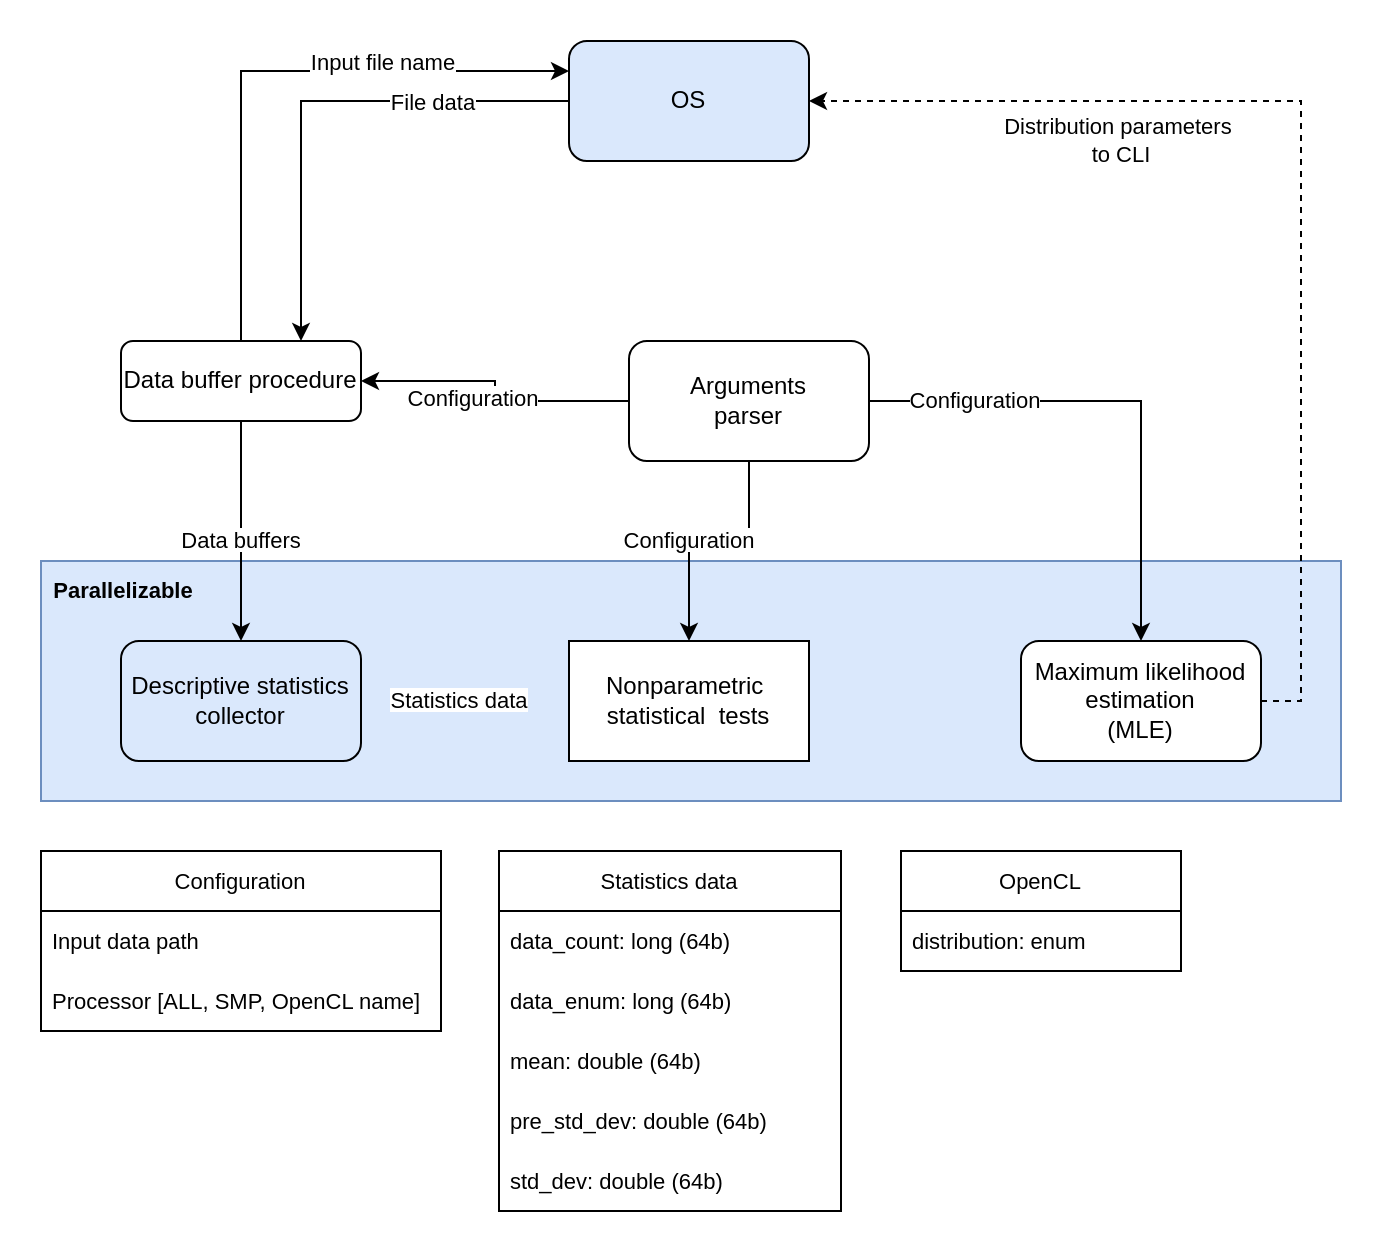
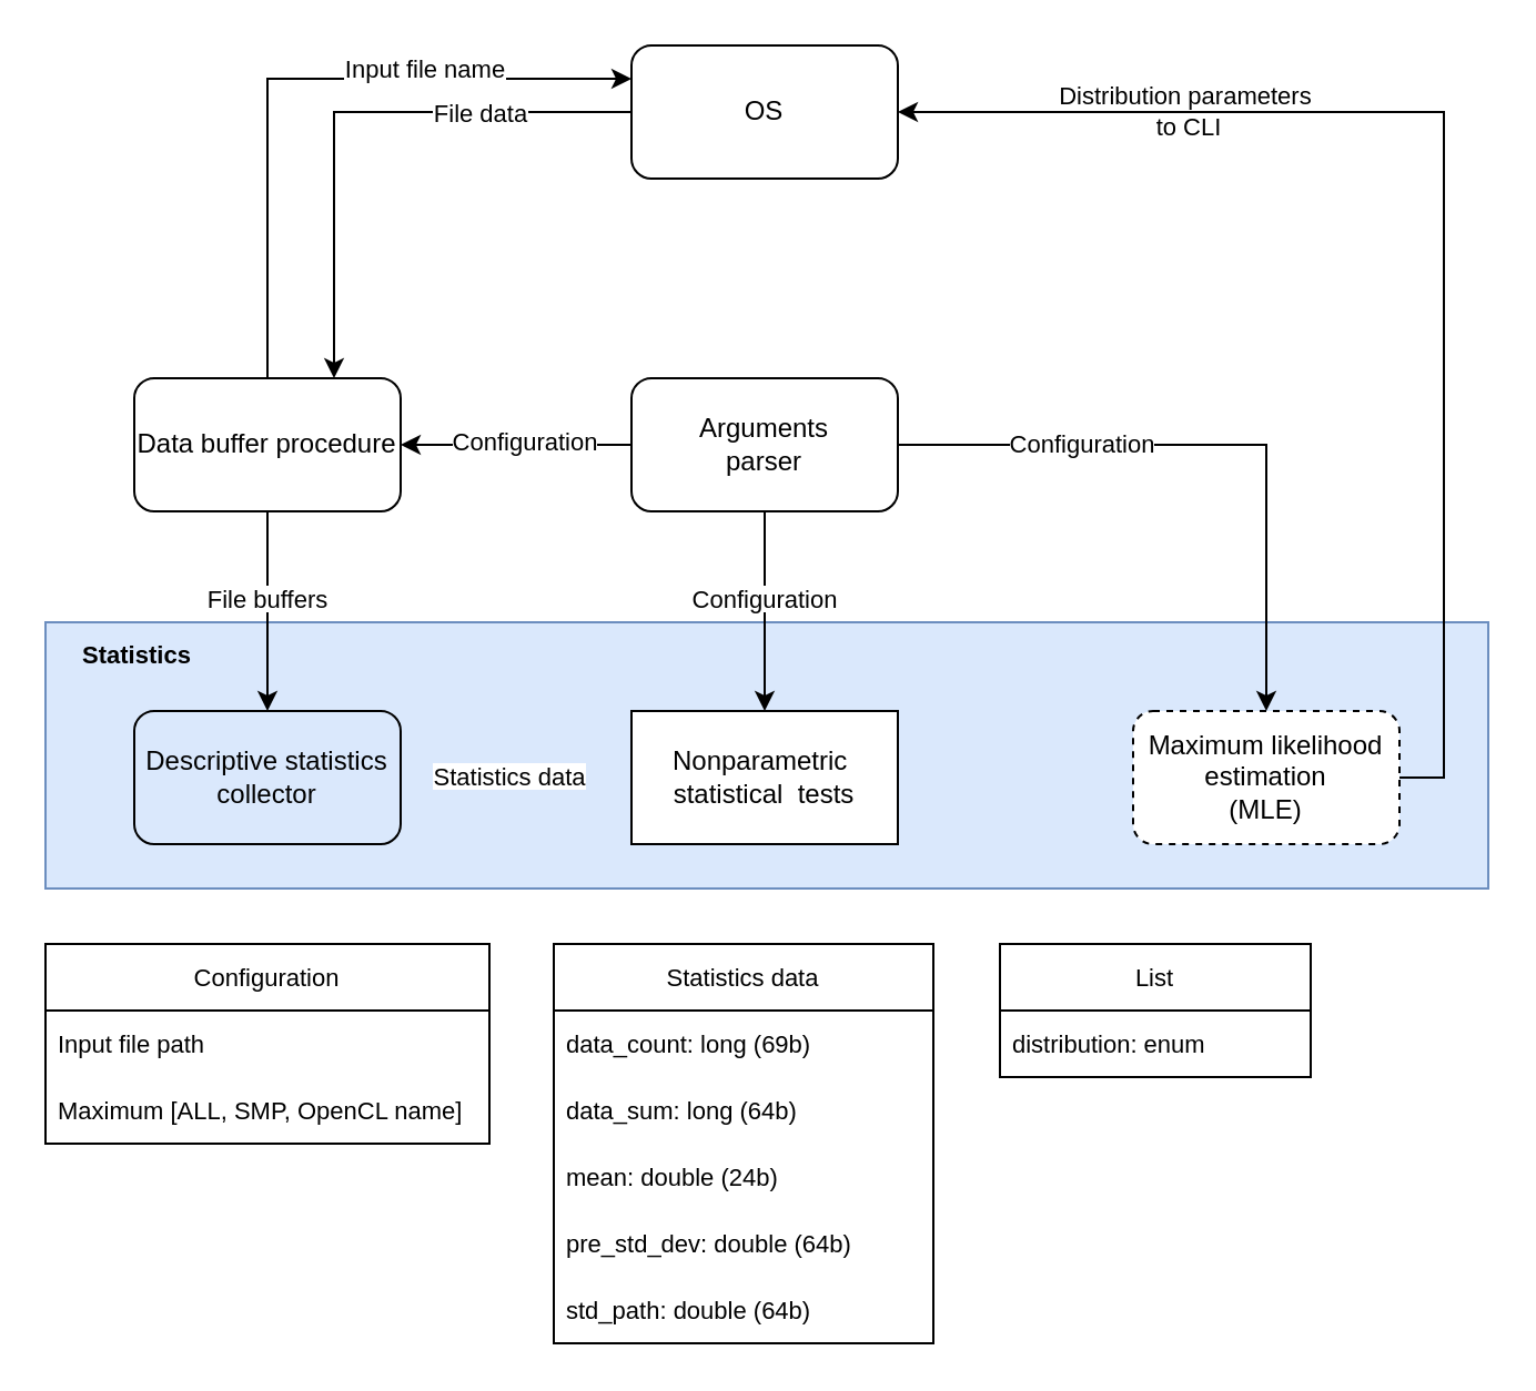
  <mxCell id="0" />
  <mxCell id="1" parent="0" />
  <mxCell id="2" value="" style="rounded=0;whiteSpace=wrap;html=1;labelBackgroundColor=#FFFFFF;fontSize=11;fillColor=#dae8fc;strokeColor=#6c8ebf;" vertex="1" parent="1"><mxGeometry x="20" y="280" width="650" height="120" as="geometry" /></mxCell>
  <mxCell id="3" style="edgeStyle=orthogonalEdgeStyle;rounded=0;orthogonalLoop=1;jettySize=auto;html=1;exitX=0;exitY=0.5;exitDx=0;exitDy=0;entryX=0.75;entryY=0;entryDx=0;entryDy=0;" edge="1" parent="1" source="5" target="14"><mxGeometry relative="1" as="geometry" /></mxCell>
  <mxCell id="4" value="&lt;font style=&quot;font-size: 11px;&quot;&gt;File data&lt;/font&gt;" style="edgeLabel;html=1;align=center;verticalAlign=middle;resizable=0;points=[];labelBackgroundColor=#FFFFFF;" vertex="1" connectable="0" parent="3"><mxGeometry x="-0.614" y="1" relative="1" as="geometry"><mxPoint x="-20" y="-1" as="offset" /></mxGeometry></mxCell>
- <mxCell id="5" value="OS" style="rounded=1;whiteSpace=wrap;html=1;fillColor=#dae8fc;" vertex="1" parent="1"><mxGeometry x="284" y="20" width="120" height="60" as="geometry" /></mxCell>
+ <mxCell id="5" value="OS" style="rounded=1;whiteSpace=wrap;html=1;" vertex="1" parent="1"><mxGeometry x="284" y="20" width="120" height="60" as="geometry" /></mxCell>
  <mxCell id="6" value="" style="edgeStyle=orthogonalEdgeStyle;rounded=0;orthogonalLoop=1;jettySize=auto;html=1;" edge="1" parent="1" source="9" target="14"><mxGeometry relative="1" as="geometry" /></mxCell>
  <mxCell id="7" value="" style="edgeStyle=orthogonalEdgeStyle;rounded=0;orthogonalLoop=1;jettySize=auto;html=1;fontSize=11;" edge="1" parent="1" source="9" target="16"><mxGeometry relative="1" as="geometry" /></mxCell>
  <mxCell id="8" style="edgeStyle=orthogonalEdgeStyle;rounded=0;orthogonalLoop=1;jettySize=auto;html=1;entryX=0.5;entryY=0;entryDx=0;entryDy=0;fontSize=11;" edge="1" parent="1" source="9" target="18"><mxGeometry relative="1" as="geometry" /></mxCell>
- <mxCell id="9" value="Arguments&lt;br&gt;parser" style="rounded=1;whiteSpace=wrap;html=1;" vertex="1" parent="1"><mxGeometry x="314" y="170" width="120" height="60" as="geometry" /></mxCell>
+ <mxCell id="9" value="Arguments&lt;br&gt;parser" style="rounded=1;whiteSpace=wrap;html=1;" vertex="1" parent="1"><mxGeometry x="284" y="170" width="120" height="60" as="geometry" /></mxCell>
  <mxCell id="10" value="Descriptive statistics&lt;br&gt;collector" style="rounded=1;whiteSpace=wrap;html=1;fillColor=#dae8fc;" vertex="1" parent="1"><mxGeometry x="60" y="320" width="120" height="60" as="geometry" /></mxCell>
  <mxCell id="11" style="edgeStyle=orthogonalEdgeStyle;rounded=0;orthogonalLoop=1;jettySize=auto;html=1;exitX=0.5;exitY=0;exitDx=0;exitDy=0;entryX=0;entryY=0.25;entryDx=0;entryDy=0;" edge="1" parent="1" source="14" target="5"><mxGeometry relative="1" as="geometry" /></mxCell>
  <mxCell id="12" value="&lt;font style=&quot;font-size: 11px;&quot;&gt;Input file name&lt;/font&gt;" style="edgeLabel;html=1;align=center;verticalAlign=middle;resizable=0;points=[];" vertex="1" connectable="0" parent="11"><mxGeometry x="-0.304" relative="1" as="geometry"><mxPoint x="70" y="-36" as="offset" /></mxGeometry></mxCell>
  <mxCell id="13" style="edgeStyle=orthogonalEdgeStyle;rounded=0;orthogonalLoop=1;jettySize=auto;html=1;fontSize=11;" edge="1" parent="1" source="14" target="10"><mxGeometry relative="1" as="geometry" /></mxCell>
- <mxCell id="14" value="Data buffer procedure" style="rounded=1;whiteSpace=wrap;html=1;" vertex="1" parent="1"><mxGeometry x="60" y="170" width="120" height="40" as="geometry" /></mxCell>
+ <mxCell id="14" value="Data buffer procedure" style="rounded=1;whiteSpace=wrap;html=1;" vertex="1" parent="1"><mxGeometry x="60" y="170" width="120" height="60" as="geometry" /></mxCell>
  <mxCell id="15" value="&lt;font style=&quot;font-size: 11px; background-color: rgb(255, 255, 255);&quot;&gt;Configuration&lt;/font&gt;" style="text;html=1;align=center;verticalAlign=middle;resizable=0;points=[];autosize=1;strokeColor=none;fillColor=none;" vertex="1" parent="1"><mxGeometry x="191" y="184" width="90" height="30" as="geometry" /></mxCell>
  <mxCell id="16" value="Nonparametric&amp;nbsp;&lt;br&gt;statistical&amp;nbsp; tests" style="whiteSpace=wrap;html=1;rounded=0;" vertex="1" parent="1"><mxGeometry x="284" y="320" width="120" height="60" as="geometry" /></mxCell>
- <mxCell id="17" style="edgeStyle=orthogonalEdgeStyle;rounded=0;orthogonalLoop=1;jettySize=auto;html=1;entryX=1;entryY=0.5;entryDx=0;entryDy=0;fontSize=11;dashed=1;" edge="1" parent="1" source="18" target="5"><mxGeometry relative="1" as="geometry"><Array as="points"><mxPoint x="650" y="350" /><mxPoint x="650" y="50" /></Array></mxGeometry></mxCell>
- <mxCell id="18" value="Maximum likelihood estimation&lt;br&gt;(MLE)" style="rounded=1;whiteSpace=wrap;html=1;" vertex="1" parent="1"><mxGeometry x="510" y="320" width="120" height="60" as="geometry" /></mxCell>
- <mxCell id="19" value="&lt;span style=&quot;background-color: rgb(255, 255, 255);&quot;&gt;Data buffers&lt;/span&gt;" style="text;html=1;align=center;verticalAlign=middle;resizable=0;points=[];autosize=1;strokeColor=none;fillColor=none;fontSize=11;" vertex="1" parent="1"><mxGeometry x="80" y="255" width="80" height="30" as="geometry" /></mxCell>
+ <mxCell id="17" style="edgeStyle=orthogonalEdgeStyle;rounded=0;orthogonalLoop=1;jettySize=auto;html=1;entryX=1;entryY=0.5;entryDx=0;entryDy=0;fontSize=11;" edge="1" parent="1" source="18" target="5"><mxGeometry relative="1" as="geometry"><Array as="points"><mxPoint x="650" y="350" /><mxPoint x="650" y="50" /></Array></mxGeometry></mxCell>
+ <mxCell id="18" value="Maximum likelihood estimation&lt;br&gt;(MLE)" style="rounded=1;whiteSpace=wrap;html=1;dashed=1;" vertex="1" parent="1"><mxGeometry x="510" y="320" width="120" height="60" as="geometry" /></mxCell>
+ <mxCell id="19" value="&lt;span style=&quot;background-color: rgb(255, 255, 255);&quot;&gt;File buffers&lt;/span&gt;" style="text;html=1;align=center;verticalAlign=middle;resizable=0;points=[];autosize=1;strokeColor=none;fillColor=none;fontSize=11;" vertex="1" parent="1"><mxGeometry x="80" y="255" width="80" height="30" as="geometry" /></mxCell>
  <mxCell id="20" value="&lt;font style=&quot;font-size: 11px; background-color: rgb(255, 255, 255);&quot;&gt;Configuration&lt;/font&gt;" style="text;html=1;align=center;verticalAlign=middle;resizable=0;points=[];autosize=1;strokeColor=none;fillColor=none;" vertex="1" parent="1"><mxGeometry x="442" y="185" width="90" height="30" as="geometry" /></mxCell>
  <mxCell id="21" value="&lt;font style=&quot;font-size: 11px; background-color: rgb(255, 255, 255);&quot;&gt;Configuration&lt;/font&gt;" style="text;html=1;align=center;verticalAlign=middle;resizable=0;points=[];autosize=1;strokeColor=none;fillColor=none;" vertex="1" parent="1"><mxGeometry x="299" y="255" width="90" height="30" as="geometry" /></mxCell>
  <mxCell id="22" value="&lt;span style=&quot;background-color: rgb(255, 255, 255);&quot;&gt;Statistics data&lt;/span&gt;" style="text;html=1;align=center;verticalAlign=middle;resizable=0;points=[];autosize=1;strokeColor=none;fillColor=none;fontSize=11;" vertex="1" parent="1"><mxGeometry x="184" y="335" width="90" height="30" as="geometry" /></mxCell>
- <mxCell id="23" value="Parallelizable" style="text;html=1;strokeColor=none;fillColor=none;align=center;verticalAlign=middle;whiteSpace=wrap;rounded=0;labelBackgroundColor=none;fontSize=11;fontStyle=1" vertex="1" parent="1"><mxGeometry x="20" y="280" width="83.33" height="30" as="geometry" /></mxCell>
- <mxCell id="24" value="&lt;span style=&quot;background-color: rgb(255, 255, 255);&quot;&gt;Distribution parameters&amp;nbsp;&lt;br&gt;to CLI&lt;/span&gt;" style="text;html=1;align=center;verticalAlign=middle;resizable=0;points=[];autosize=1;strokeColor=none;fillColor=none;fontSize=11;" vertex="1" parent="1"><mxGeometry x="490" y="50" width="140" height="40" as="geometry" /></mxCell>
+ <mxCell id="23" value="Statistics" style="text;html=1;strokeColor=none;fillColor=none;align=center;verticalAlign=middle;whiteSpace=wrap;rounded=0;labelBackgroundColor=none;fontSize=11;fontStyle=1" vertex="1" parent="1"><mxGeometry x="20" y="280" width="83.33" height="30" as="geometry" /></mxCell>
+ <mxCell id="24" value="&lt;span style=&quot;background-color: rgb(255, 255, 255);&quot;&gt;Distribution parameters&amp;nbsp;&lt;br&gt;to CLI&lt;/span&gt;" style="text;html=1;align=center;verticalAlign=middle;resizable=0;points=[];autosize=1;strokeColor=none;fillColor=none;fontSize=11;" vertex="1" parent="1"><mxGeometry x="465" y="30" width="140" height="40" as="geometry" /></mxCell>
  <mxCell id="25" value="Configuration" style="swimlane;fontStyle=0;childLayout=stackLayout;horizontal=1;startSize=30;horizontalStack=0;resizeParent=1;resizeParentMax=0;resizeLast=0;collapsible=1;marginBottom=0;labelBackgroundColor=#FFFFFF;fontSize=11;" vertex="1" parent="1"><mxGeometry x="20" y="425" width="200" height="90" as="geometry" /></mxCell>
- <mxCell id="26" value="Input data path" style="text;strokeColor=none;fillColor=none;align=left;verticalAlign=middle;spacingLeft=4;spacingRight=4;overflow=hidden;points=[[0,0.5],[1,0.5]];portConstraint=eastwest;rotatable=0;labelBackgroundColor=#FFFFFF;fontSize=11;" vertex="1" parent="25"><mxGeometry y="30" width="200" height="30" as="geometry" /></mxCell>
- <mxCell id="27" value="Processor [ALL, SMP, OpenCL name]" style="text;strokeColor=none;fillColor=none;align=left;verticalAlign=middle;spacingLeft=4;spacingRight=4;overflow=hidden;points=[[0,0.5],[1,0.5]];portConstraint=eastwest;rotatable=0;labelBackgroundColor=#FFFFFF;fontSize=11;" vertex="1" parent="25"><mxGeometry y="60" width="200" height="30" as="geometry" /></mxCell>
+ <mxCell id="26" value="Input file path" style="text;strokeColor=none;fillColor=none;align=left;verticalAlign=middle;spacingLeft=4;spacingRight=4;overflow=hidden;points=[[0,0.5],[1,0.5]];portConstraint=eastwest;rotatable=0;labelBackgroundColor=#FFFFFF;fontSize=11;" vertex="1" parent="25"><mxGeometry y="30" width="200" height="30" as="geometry" /></mxCell>
+ <mxCell id="27" value="Maximum [ALL, SMP, OpenCL name]" style="text;strokeColor=none;fillColor=none;align=left;verticalAlign=middle;spacingLeft=4;spacingRight=4;overflow=hidden;points=[[0,0.5],[1,0.5]];portConstraint=eastwest;rotatable=0;labelBackgroundColor=#FFFFFF;fontSize=11;" vertex="1" parent="25"><mxGeometry y="60" width="200" height="30" as="geometry" /></mxCell>
  <mxCell id="28" value="Statistics data" style="swimlane;fontStyle=0;childLayout=stackLayout;horizontal=1;startSize=30;horizontalStack=0;resizeParent=1;resizeParentMax=0;resizeLast=0;collapsible=1;marginBottom=0;labelBackgroundColor=#FFFFFF;fontSize=11;" vertex="1" parent="1"><mxGeometry x="249" y="425" width="171" height="180" as="geometry"><mxRectangle x="319" y="465" width="110" height="30" as="alternateBounds" /></mxGeometry></mxCell>
- <mxCell id="29" value="data_count: long (64b)" style="text;strokeColor=none;fillColor=none;align=left;verticalAlign=middle;spacingLeft=4;spacingRight=4;overflow=hidden;points=[[0,0.5],[1,0.5]];portConstraint=eastwest;rotatable=0;labelBackgroundColor=#FFFFFF;fontSize=11;" vertex="1" parent="28"><mxGeometry y="30" width="171" height="30" as="geometry" /></mxCell>
- <mxCell id="30" value="data_enum: long (64b)" style="text;strokeColor=none;fillColor=none;align=left;verticalAlign=middle;spacingLeft=4;spacingRight=4;overflow=hidden;points=[[0,0.5],[1,0.5]];portConstraint=eastwest;rotatable=0;labelBackgroundColor=#FFFFFF;fontSize=11;" vertex="1" parent="28"><mxGeometry y="60" width="171" height="30" as="geometry" /></mxCell>
- <mxCell id="31" value="mean: double (64b)" style="text;strokeColor=none;fillColor=none;align=left;verticalAlign=middle;spacingLeft=4;spacingRight=4;overflow=hidden;points=[[0,0.5],[1,0.5]];portConstraint=eastwest;rotatable=0;labelBackgroundColor=#FFFFFF;fontSize=11;" vertex="1" parent="28"><mxGeometry y="90" width="171" height="30" as="geometry" /></mxCell>
+ <mxCell id="29" value="data_count: long (69b)" style="text;strokeColor=none;fillColor=none;align=left;verticalAlign=middle;spacingLeft=4;spacingRight=4;overflow=hidden;points=[[0,0.5],[1,0.5]];portConstraint=eastwest;rotatable=0;labelBackgroundColor=#FFFFFF;fontSize=11;" vertex="1" parent="28"><mxGeometry y="30" width="171" height="30" as="geometry" /></mxCell>
+ <mxCell id="30" value="data_sum: long (64b)" style="text;strokeColor=none;fillColor=none;align=left;verticalAlign=middle;spacingLeft=4;spacingRight=4;overflow=hidden;points=[[0,0.5],[1,0.5]];portConstraint=eastwest;rotatable=0;labelBackgroundColor=#FFFFFF;fontSize=11;" vertex="1" parent="28"><mxGeometry y="60" width="171" height="30" as="geometry" /></mxCell>
+ <mxCell id="31" value="mean: double (24b)" style="text;strokeColor=none;fillColor=none;align=left;verticalAlign=middle;spacingLeft=4;spacingRight=4;overflow=hidden;points=[[0,0.5],[1,0.5]];portConstraint=eastwest;rotatable=0;labelBackgroundColor=#FFFFFF;fontSize=11;" vertex="1" parent="28"><mxGeometry y="90" width="171" height="30" as="geometry" /></mxCell>
  <mxCell id="32" value="pre_std_dev: double (64b)" style="text;strokeColor=none;fillColor=none;align=left;verticalAlign=middle;spacingLeft=4;spacingRight=4;overflow=hidden;points=[[0,0.5],[1,0.5]];portConstraint=eastwest;rotatable=0;labelBackgroundColor=#FFFFFF;fontSize=11;" vertex="1" parent="28"><mxGeometry y="120" width="171" height="30" as="geometry" /></mxCell>
- <mxCell id="33" value="std_dev: double (64b)" style="text;strokeColor=none;fillColor=none;align=left;verticalAlign=middle;spacingLeft=4;spacingRight=4;overflow=hidden;points=[[0,0.5],[1,0.5]];portConstraint=eastwest;rotatable=0;labelBackgroundColor=#FFFFFF;fontSize=11;" vertex="1" parent="28"><mxGeometry y="150" width="171" height="30" as="geometry" /></mxCell>
- <mxCell id="34" value="OpenCL" style="swimlane;fontStyle=0;childLayout=stackLayout;horizontal=1;startSize=30;horizontalStack=0;resizeParent=1;resizeParentMax=0;resizeLast=0;collapsible=1;marginBottom=0;labelBackgroundColor=#FFFFFF;fontSize=11;" vertex="1" parent="1"><mxGeometry x="450" y="425" width="140" height="60" as="geometry" /></mxCell>
+ <mxCell id="33" value="std_path: double (64b)" style="text;strokeColor=none;fillColor=none;align=left;verticalAlign=middle;spacingLeft=4;spacingRight=4;overflow=hidden;points=[[0,0.5],[1,0.5]];portConstraint=eastwest;rotatable=0;labelBackgroundColor=#FFFFFF;fontSize=11;" vertex="1" parent="28"><mxGeometry y="150" width="171" height="30" as="geometry" /></mxCell>
+ <mxCell id="34" value="List" style="swimlane;fontStyle=0;childLayout=stackLayout;horizontal=1;startSize=30;horizontalStack=0;resizeParent=1;resizeParentMax=0;resizeLast=0;collapsible=1;marginBottom=0;labelBackgroundColor=#FFFFFF;fontSize=11;" vertex="1" parent="1"><mxGeometry x="450" y="425" width="140" height="60" as="geometry" /></mxCell>
  <mxCell id="35" value="distribution: enum " style="text;strokeColor=none;fillColor=none;align=left;verticalAlign=middle;spacingLeft=4;spacingRight=4;overflow=hidden;points=[[0,0.5],[1,0.5]];portConstraint=eastwest;rotatable=0;labelBackgroundColor=#FFFFFF;fontSize=11;" vertex="1" parent="34"><mxGeometry y="30" width="140" height="30" as="geometry" /></mxCell>
